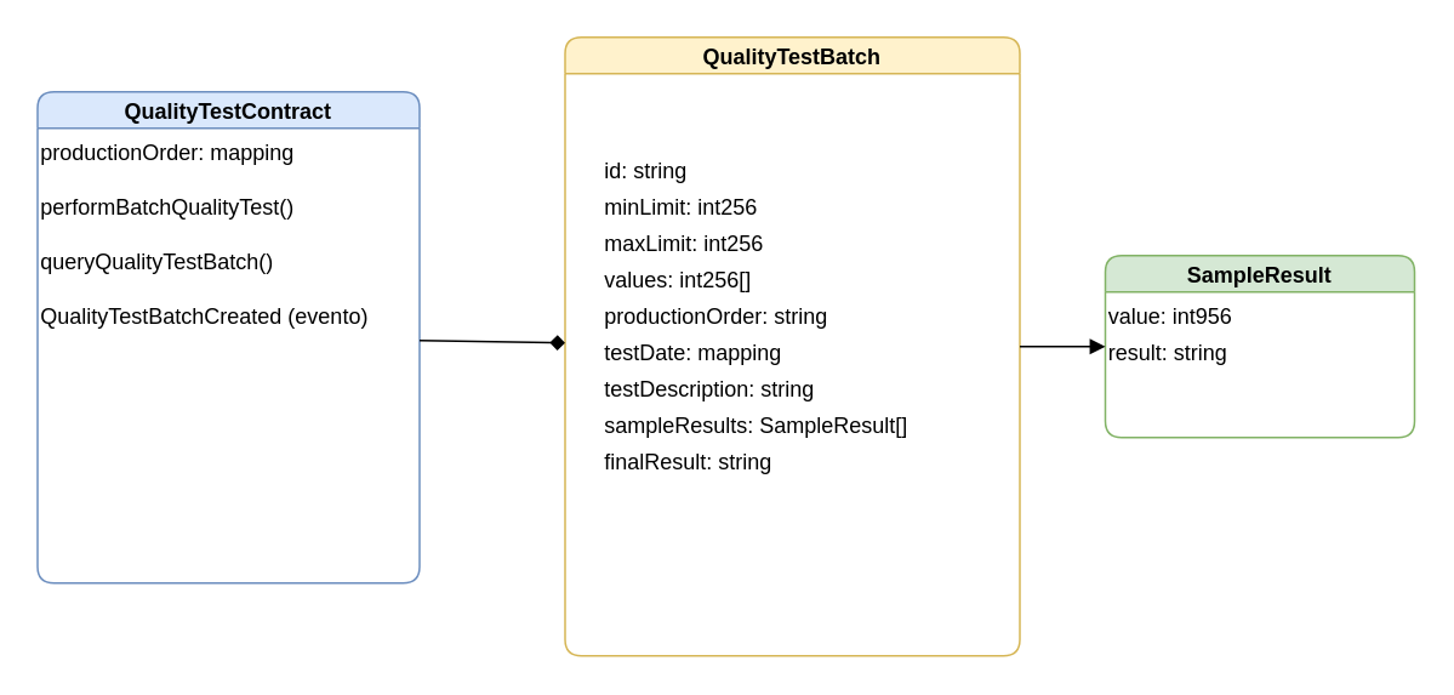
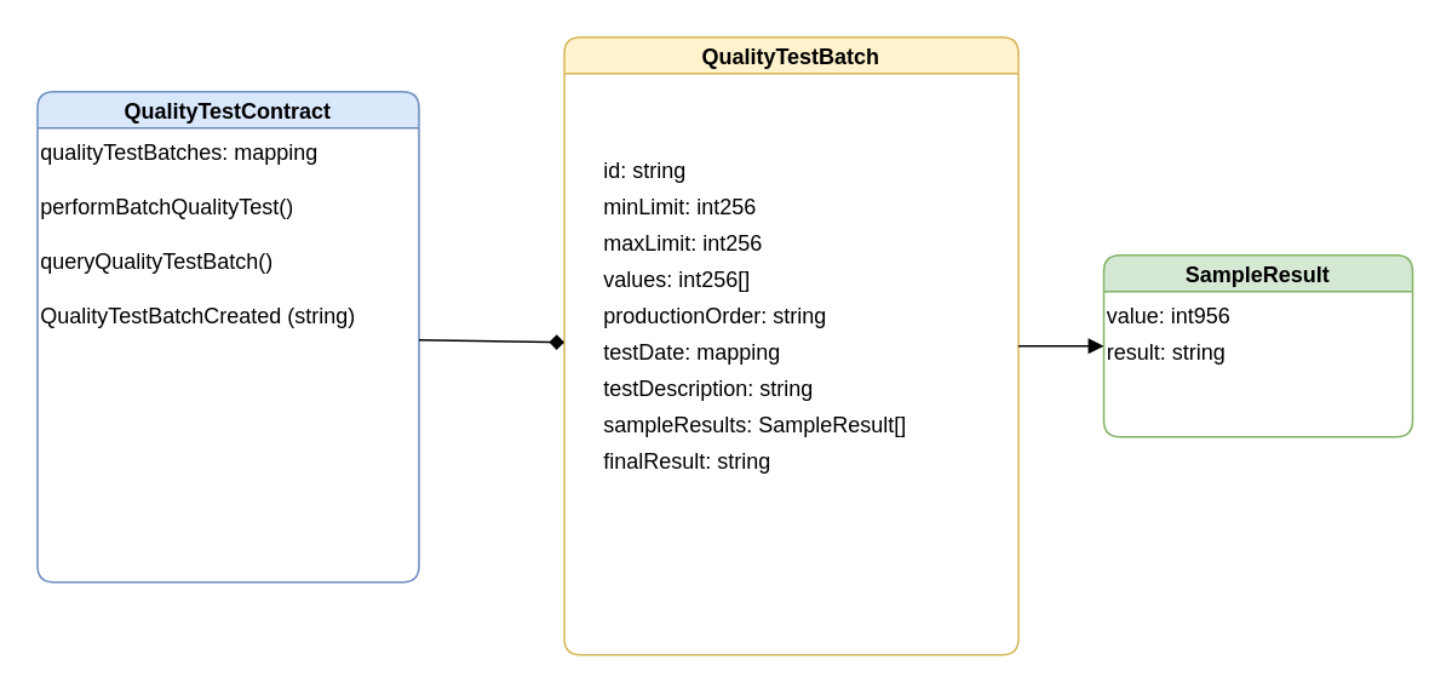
  <mxCell id="0" />
  <mxCell id="1" parent="0" />
  <mxCell id="2" value="QualityTestContract" style="swimlane;childLayout=stackLayout;horizontal=1;startSize=20;horizontalStack=0;resizeParent=1;resizeLast=0;collapsible=0;rounded=1;fillColor=#dae8fc;strokeColor=#6c8ebf;" parent="1" vertex="1"><mxGeometry x="20" y="50" width="210" height="270" as="geometry" /></mxCell>
- <mxCell id="3" value="productionOrder: mapping&lt;string, QualityTestBatch&gt;" style="text;html=1;strokeColor=none;align=left;verticalAlign=top;" parent="2" vertex="1"><mxGeometry y="20" width="210" height="30" as="geometry" /></mxCell>
+ <mxCell id="3" value="qualityTestBatches: mapping&lt;string, QualityTestBatch&gt;" style="text;html=1;strokeColor=none;align=left;verticalAlign=top;" parent="2" vertex="1"><mxGeometry y="20" width="210" height="30" as="geometry" /></mxCell>
  <mxCell id="4" value="performBatchQualityTest()" style="text;html=1;strokeColor=none;align=left;verticalAlign=top;" parent="2" vertex="1"><mxGeometry y="50" width="210" height="30" as="geometry" /></mxCell>
  <mxCell id="5" value="queryQualityTestBatch()" style="text;html=1;strokeColor=none;align=left;verticalAlign=top;" parent="2" vertex="1"><mxGeometry y="80" width="210" height="30" as="geometry" /></mxCell>
- <mxCell id="6" value="QualityTestBatchCreated (evento)" style="text;html=1;strokeColor=none;align=left;verticalAlign=top;" parent="2" vertex="1"><mxGeometry y="110" width="210" height="30" as="geometry" /></mxCell>
+ <mxCell id="6" value="QualityTestBatchCreated (string)" style="text;html=1;strokeColor=none;align=left;verticalAlign=top;" parent="2" vertex="1"><mxGeometry y="110" width="210" height="30" as="geometry" /></mxCell>
  <mxCell id="7" value="QualityTestBatch" style="swimlane;childLayout=stackLayout;horizontal=1;startSize=20;horizontalStack=0;resizeParent=1;resizeLast=0;collapsible=0;rounded=1;fillColor=#fff2cc;strokeColor=#d6b656;" parent="1" vertex="1"><mxGeometry x="310" y="20" width="250" height="340" as="geometry" /></mxCell>
  <mxCell id="8" value="id: string" style="text;html=1;strokeColor=none;align=left;verticalAlign=top;" parent="7" vertex="1"><mxGeometry x="20" y="60" width="170" height="20" as="geometry" /></mxCell>
  <mxCell id="9" value="minLimit: int256" style="text;html=1;strokeColor=none;align=left;verticalAlign=top;" parent="7" vertex="1"><mxGeometry x="20" y="80" width="170" height="20" as="geometry" /></mxCell>
  <mxCell id="10" value="maxLimit: int256" style="text;html=1;strokeColor=none;align=left;verticalAlign=top;" parent="7" vertex="1"><mxGeometry x="20" y="100" width="170" height="20" as="geometry" /></mxCell>
  <mxCell id="11" value="values: int256[]" style="text;html=1;strokeColor=none;align=left;verticalAlign=top;" parent="7" vertex="1"><mxGeometry x="20" y="120" width="170" height="20" as="geometry" /></mxCell>
  <mxCell id="12" value="productionOrder: string" style="text;html=1;strokeColor=none;align=left;verticalAlign=top;" parent="7" vertex="1"><mxGeometry x="20" y="140" width="170" height="20" as="geometry" /></mxCell>
  <mxCell id="13" value="testDate: mapping" style="text;html=1;strokeColor=none;align=left;verticalAlign=top;" parent="7" vertex="1"><mxGeometry x="20" y="160" width="170" height="20" as="geometry" /></mxCell>
  <mxCell id="14" value="testDescription: string" style="text;html=1;strokeColor=none;align=left;verticalAlign=top;" parent="7" vertex="1"><mxGeometry x="20" y="180" width="170" height="20" as="geometry" /></mxCell>
  <mxCell id="15" value="sampleResults: SampleResult[]" style="text;html=1;strokeColor=none;align=left;verticalAlign=top;" parent="7" vertex="1"><mxGeometry x="20" y="200" width="190" height="20" as="geometry" /></mxCell>
  <mxCell id="16" value="finalResult: string" style="text;html=1;strokeColor=none;align=left;verticalAlign=top;" parent="7" vertex="1"><mxGeometry x="20" y="220" width="170" height="20" as="geometry" /></mxCell>
  <mxCell id="17" value="SampleResult" style="swimlane;childLayout=stackLayout;horizontal=1;startSize=20;horizontalStack=0;resizeParent=1;resizeLast=0;collapsible=0;rounded=1;fillColor=#d5e8d4;strokeColor=#82b366;" parent="1" vertex="1"><mxGeometry x="607" y="140" width="170" height="100" as="geometry" /></mxCell>
  <mxCell id="18" value="value: int956" style="text;html=1;strokeColor=none;align=left;verticalAlign=top;" parent="17" vertex="1"><mxGeometry y="20" width="170" height="20" as="geometry" /></mxCell>
  <mxCell id="19" value="result: string" style="text;html=1;strokeColor=none;align=left;verticalAlign=top;" parent="17" vertex="1"><mxGeometry y="40" width="170" height="20" as="geometry" /></mxCell>
  <mxCell id="20" style="endArrow=diamond;endFill=1;html=1;" parent="1" source="2" target="7" edge="1"><mxGeometry relative="1" as="geometry"><mxPoint x="230" y="90" as="targetPoint" /></mxGeometry></mxCell>
  <mxCell id="21" style="endArrow=block;endFill=1;html=1;dashed=0;" parent="1" source="7" target="17" edge="1"><mxGeometry relative="1" as="geometry"><mxPoint x="550" y="160" as="targetPoint" /></mxGeometry></mxCell>
